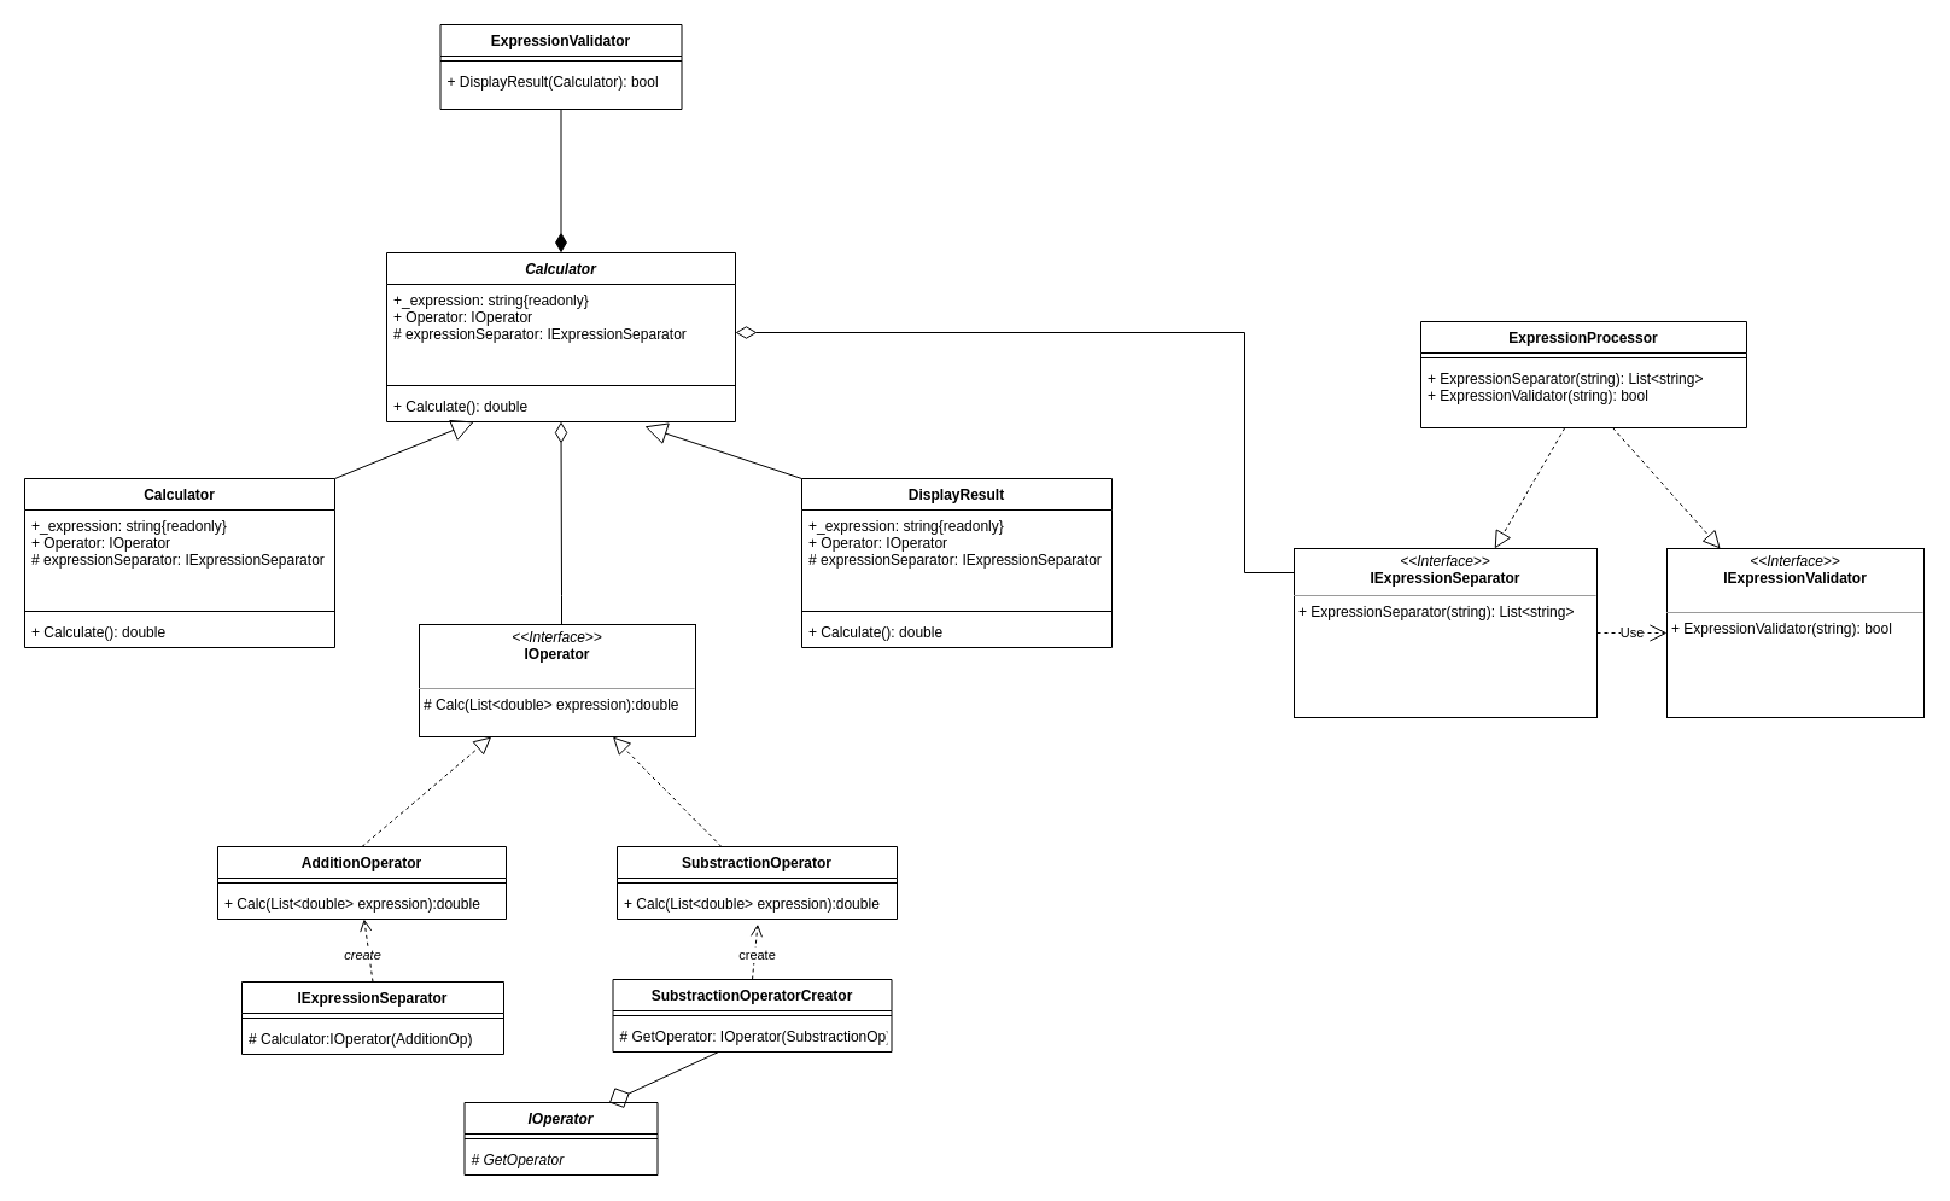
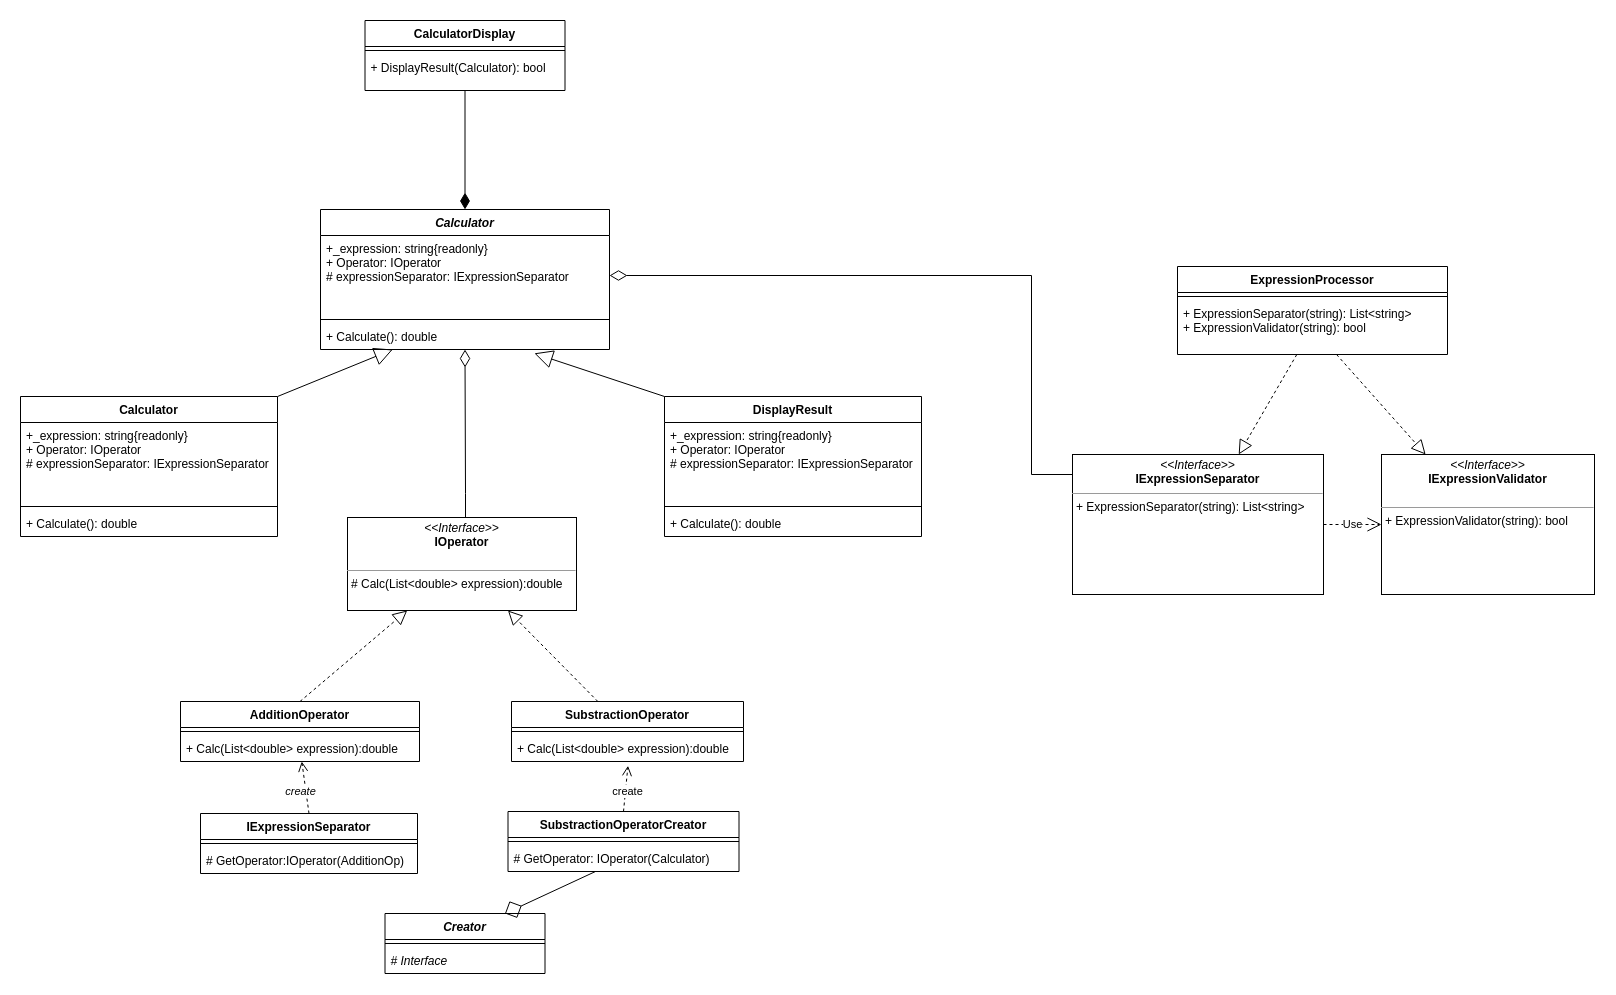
  <mxCell id="0" />
  <mxCell id="1" parent="0" />
  <mxCell id="2" value="ExpressionProcessor" style="swimlane;fontStyle=1;align=center;verticalAlign=top;childLayout=stackLayout;horizontal=1;startSize=26;horizontalStack=0;resizeParent=1;resizeParentMax=0;resizeLast=0;collapsible=1;marginBottom=0;" vertex="1" parent="1"><mxGeometry x="1177" y="266" width="270" height="88" as="geometry" /></mxCell>
  <mxCell id="3" value="" style="line;strokeWidth=1;fillColor=none;align=left;verticalAlign=middle;spacingTop=-1;spacingLeft=3;spacingRight=3;rotatable=0;labelPosition=right;points=[];portConstraint=eastwest;startSize=62;" vertex="1" parent="2"><mxGeometry y="26" width="270" height="8" as="geometry" /></mxCell>
  <mxCell id="4" value="+ ExpressionSeparator(string): List&lt;string&gt;&#10;+ ExpressionValidator(string): bool" style="text;strokeColor=none;fillColor=none;align=left;verticalAlign=top;spacingLeft=4;spacingRight=4;overflow=hidden;rotatable=0;points=[[0,0.5],[1,0.5]];portConstraint=eastwest;startSize=62;" vertex="1" parent="2"><mxGeometry y="34" width="270" height="54" as="geometry" /></mxCell>
  <mxCell id="5" value="SubstractionOperator" style="swimlane;fontStyle=1;align=center;verticalAlign=top;childLayout=stackLayout;horizontal=1;startSize=26;horizontalStack=0;resizeParent=1;resizeParentMax=0;resizeLast=0;collapsible=1;marginBottom=0;" vertex="1" parent="1"><mxGeometry x="511" y="701" width="232" height="60" as="geometry" /></mxCell>
  <mxCell id="6" value="" style="line;strokeWidth=1;fillColor=none;align=left;verticalAlign=middle;spacingTop=-1;spacingLeft=3;spacingRight=3;rotatable=0;labelPosition=right;points=[];portConstraint=eastwest;startSize=62;" vertex="1" parent="5"><mxGeometry y="26" width="232" height="8" as="geometry" /></mxCell>
  <mxCell id="7" value="+ Calc(List&lt;double&gt; expression):double" style="text;strokeColor=none;fillColor=none;align=left;verticalAlign=top;spacingLeft=4;spacingRight=4;overflow=hidden;rotatable=0;points=[[0,0.5],[1,0.5]];portConstraint=eastwest;startSize=62;" vertex="1" parent="5"><mxGeometry y="34" width="232" height="26" as="geometry" /></mxCell>
  <mxCell id="8" value="AdditionOperator" style="swimlane;fontStyle=1;align=center;verticalAlign=top;childLayout=stackLayout;horizontal=1;startSize=26;horizontalStack=0;resizeParent=1;resizeParentMax=0;resizeLast=0;collapsible=1;marginBottom=0;" vertex="1" parent="1"><mxGeometry x="180" y="701" width="239" height="60" as="geometry" /></mxCell>
  <mxCell id="9" value="" style="line;strokeWidth=1;fillColor=none;align=left;verticalAlign=middle;spacingTop=-1;spacingLeft=3;spacingRight=3;rotatable=0;labelPosition=right;points=[];portConstraint=eastwest;startSize=62;" vertex="1" parent="8"><mxGeometry y="26" width="239" height="8" as="geometry" /></mxCell>
  <mxCell id="10" value="+ Calc(List&lt;double&gt; expression):double" style="text;strokeColor=none;fillColor=none;align=left;verticalAlign=top;spacingLeft=4;spacingRight=4;overflow=hidden;rotatable=0;points=[[0,0.5],[1,0.5]];portConstraint=eastwest;startSize=62;" vertex="1" parent="8"><mxGeometry y="34" width="239" height="26" as="geometry" /></mxCell>
- <mxCell id="11" value="IOperator" style="swimlane;fontStyle=3;align=center;verticalAlign=top;childLayout=stackLayout;horizontal=1;startSize=26;horizontalStack=0;resizeParent=1;resizeParentMax=0;resizeLast=0;collapsible=1;marginBottom=0;" vertex="1" parent="1"><mxGeometry x="384.5" y="913" width="160" height="60" as="geometry" /></mxCell>
+ <mxCell id="11" value="Creator" style="swimlane;fontStyle=3;align=center;verticalAlign=top;childLayout=stackLayout;horizontal=1;startSize=26;horizontalStack=0;resizeParent=1;resizeParentMax=0;resizeLast=0;collapsible=1;marginBottom=0;" vertex="1" parent="1"><mxGeometry x="384.5" y="913" width="160" height="60" as="geometry" /></mxCell>
  <mxCell id="12" value="" style="line;strokeWidth=1;fillColor=none;align=left;verticalAlign=middle;spacingTop=-1;spacingLeft=3;spacingRight=3;rotatable=0;labelPosition=right;points=[];portConstraint=eastwest;startSize=62;" vertex="1" parent="11"><mxGeometry y="26" width="160" height="8" as="geometry" /></mxCell>
- <mxCell id="13" value="# GetOperator" style="text;strokeColor=none;fillColor=none;align=left;verticalAlign=top;spacingLeft=4;spacingRight=4;overflow=hidden;rotatable=0;points=[[0,0.5],[1,0.5]];portConstraint=eastwest;startSize=62;fontStyle=2" vertex="1" parent="11"><mxGeometry y="34" width="160" height="26" as="geometry" /></mxCell>
+ <mxCell id="13" value="# Interface" style="text;strokeColor=none;fillColor=none;align=left;verticalAlign=top;spacingLeft=4;spacingRight=4;overflow=hidden;rotatable=0;points=[[0,0.5],[1,0.5]];portConstraint=eastwest;startSize=62;fontStyle=2" vertex="1" parent="11"><mxGeometry y="34" width="160" height="26" as="geometry" /></mxCell>
  <mxCell id="14" value="Calculator" style="swimlane;fontStyle=3;align=center;verticalAlign=top;childLayout=stackLayout;horizontal=1;startSize=26;horizontalStack=0;resizeParent=1;resizeParentMax=0;resizeLast=0;collapsible=1;marginBottom=0;" vertex="1" parent="1"><mxGeometry x="320" y="209" width="289" height="140" as="geometry" /></mxCell>
  <mxCell id="15" value="+_expression: string{readonly}&#10;+ Operator: IOperator&#10;# expressionSeparator: IExpressionSeparator&#10;" style="text;strokeColor=none;fillColor=none;align=left;verticalAlign=top;spacingLeft=4;spacingRight=4;overflow=hidden;rotatable=0;points=[[0,0.5],[1,0.5]];portConstraint=eastwest;startSize=62;" vertex="1" parent="14"><mxGeometry y="26" width="289" height="80" as="geometry" /></mxCell>
  <mxCell id="16" value="" style="line;strokeWidth=1;fillColor=none;align=left;verticalAlign=middle;spacingTop=-1;spacingLeft=3;spacingRight=3;rotatable=0;labelPosition=right;points=[];portConstraint=eastwest;startSize=62;" vertex="1" parent="14"><mxGeometry y="106" width="289" height="8" as="geometry" /></mxCell>
  <mxCell id="17" value="+ Calculate(): double" style="text;strokeColor=none;fillColor=none;align=left;verticalAlign=top;spacingLeft=4;spacingRight=4;overflow=hidden;rotatable=0;points=[[0,0.5],[1,0.5]];portConstraint=eastwest;startSize=62;" vertex="1" parent="14"><mxGeometry y="114" width="289" height="26" as="geometry" /></mxCell>
  <mxCell id="18" style="edgeStyle=orthogonalEdgeStyle;rounded=0;orthogonalLoop=1;jettySize=auto;html=1;startArrow=none;startFill=0;endArrow=diamondThin;endFill=0;startSize=12;endSize=15;entryX=1;entryY=0.5;entryDx=0;entryDy=0;" edge="1" parent="1" source="19" target="15"><mxGeometry relative="1" as="geometry"><Array as="points"><mxPoint x="1031" y="474" /><mxPoint x="1031" y="275" /></Array><mxPoint x="791" y="180" as="targetPoint" /></mxGeometry></mxCell>
  <mxCell id="19" value="&lt;p style=&quot;margin:0px;margin-top:4px;text-align:center;&quot;&gt;&lt;i&gt;&amp;lt;&amp;lt;Interface&amp;gt;&amp;gt;&lt;/i&gt;&lt;br&gt;&lt;b&gt;IExpressionSeparator&lt;/b&gt;&lt;/p&gt;&lt;hr size=&quot;1&quot;&gt;&lt;p style=&quot;margin:0px;margin-left:4px;&quot;&gt;&lt;/p&gt;&lt;p style=&quot;margin:0px;margin-left:4px;&quot;&gt;+ ExpressionSeparator(string): List&amp;lt;string&amp;gt;&lt;/p&gt;" style="verticalAlign=top;align=left;overflow=fill;fontSize=12;fontFamily=Helvetica;html=1;startSize=62;" vertex="1" parent="1"><mxGeometry x="1072" y="454" width="251" height="140" as="geometry" /></mxCell>
  <mxCell id="20" value="&lt;p style=&quot;margin:0px;margin-top:4px;text-align:center;&quot;&gt;&lt;i&gt;&amp;lt;&amp;lt;Interface&amp;gt;&amp;gt;&lt;/i&gt;&lt;br&gt;&lt;b&gt;IExpressionValidator&lt;/b&gt;&lt;/p&gt;&lt;p style=&quot;margin:0px;margin-left:4px;&quot;&gt;&lt;br&gt;&lt;/p&gt;&lt;hr size=&quot;1&quot;&gt;&lt;p style=&quot;margin:0px;margin-left:4px;&quot;&gt;+ ExpressionValidator(string): bool&lt;/p&gt;" style="verticalAlign=top;align=left;overflow=fill;fontSize=12;fontFamily=Helvetica;html=1;startSize=62;" vertex="1" parent="1"><mxGeometry x="1381" y="454" width="213" height="140" as="geometry" /></mxCell>
  <mxCell id="21" style="edgeStyle=orthogonalEdgeStyle;rounded=0;orthogonalLoop=1;jettySize=auto;html=1;startArrow=none;startFill=0;startSize=12;endArrow=diamondThin;endFill=0;endSize=15;entryX=0.5;entryY=1;entryDx=0;entryDy=0;" edge="1" parent="1" source="22" target="14"><mxGeometry relative="1" as="geometry"><mxPoint x="346" y="392" as="targetPoint" /><Array as="points"><mxPoint x="465" y="493" /><mxPoint x="465" y="493" /></Array></mxGeometry></mxCell>
  <mxCell id="22" value="&lt;p style=&quot;margin:0px;margin-top:4px;text-align:center;&quot;&gt;&lt;i&gt;&amp;lt;&amp;lt;Interface&amp;gt;&amp;gt;&lt;/i&gt;&lt;br&gt;&lt;b&gt;IOperator&lt;/b&gt;&lt;/p&gt;&lt;p style=&quot;margin:0px;margin-left:4px;&quot;&gt;&lt;br&gt;&lt;/p&gt;&lt;hr size=&quot;1&quot;&gt;&lt;p style=&quot;margin:0px;margin-left:4px;&quot;&gt;# Calc(List&amp;lt;double&amp;gt; expression):double&lt;/p&gt;" style="verticalAlign=top;align=left;overflow=fill;fontSize=12;fontFamily=Helvetica;html=1;startSize=62;" vertex="1" parent="1"><mxGeometry x="347" y="517" width="229" height="93" as="geometry" /></mxCell>
  <mxCell id="23" value="" style="endArrow=block;dashed=1;endFill=0;endSize=12;html=1;rounded=0;" edge="1" parent="1" source="4" target="19"><mxGeometry width="160" relative="1" as="geometry"><mxPoint x="625" y="648" as="sourcePoint" /><mxPoint x="1163" y="448" as="targetPoint" /></mxGeometry></mxCell>
  <mxCell id="24" value="" style="endArrow=block;dashed=1;endFill=0;endSize=12;html=1;rounded=0;" edge="1" parent="1" source="4" target="20"><mxGeometry width="160" relative="1" as="geometry"><mxPoint x="625" y="648" as="sourcePoint" /><mxPoint x="785" y="648" as="targetPoint" /></mxGeometry></mxCell>
  <mxCell id="25" value="" style="endArrow=block;dashed=1;endFill=0;endSize=12;html=1;rounded=0;exitX=0.5;exitY=0;exitDx=0;exitDy=0;" edge="1" parent="1" source="8" target="22"><mxGeometry width="160" relative="1" as="geometry"><mxPoint x="761" y="532" as="sourcePoint" /><mxPoint x="921" y="532" as="targetPoint" /></mxGeometry></mxCell>
  <mxCell id="26" value="" style="endArrow=block;dashed=1;endFill=0;endSize=12;html=1;rounded=0;" edge="1" parent="1" source="5" target="22"><mxGeometry width="160" relative="1" as="geometry"><mxPoint x="487" y="715" as="sourcePoint" /><mxPoint x="647" y="715" as="targetPoint" /></mxGeometry></mxCell>
  <mxCell id="27" value="" style="html=1;verticalAlign=bottom;endArrow=open;dashed=1;endSize=8;rounded=0;exitX=0.5;exitY=0;exitDx=0;exitDy=0;entryX=0.502;entryY=1.163;entryDx=0;entryDy=0;entryPerimeter=0;" edge="1" parent="1" source="34" target="7"><mxGeometry relative="1" as="geometry"><mxPoint x="535" y="961" as="sourcePoint" /><mxPoint x="544" y="788" as="targetPoint" /></mxGeometry></mxCell>
  <mxCell id="28" value="create" style="edgeLabel;html=1;align=center;verticalAlign=middle;resizable=0;points=[];" vertex="1" connectable="0" parent="27"><mxGeometry x="-0.263" relative="1" as="geometry"><mxPoint x="2" y="-4" as="offset" /></mxGeometry></mxCell>
  <mxCell id="29" value="" style="html=1;verticalAlign=bottom;endArrow=open;dashed=1;endSize=8;rounded=0;exitX=0.5;exitY=0;exitDx=0;exitDy=0;" edge="1" parent="1" source="31" target="10"><mxGeometry relative="1" as="geometry"><mxPoint x="226" y="934" as="sourcePoint" /><mxPoint x="539.76" y="800.434" as="targetPoint" /></mxGeometry></mxCell>
  <mxCell id="30" value="&lt;i&gt;create&lt;/i&gt;" style="edgeLabel;html=1;align=center;verticalAlign=middle;resizable=0;points=[];" vertex="1" connectable="0" parent="29"><mxGeometry x="-0.493" y="-2" relative="1" as="geometry"><mxPoint x="-9" y="-9" as="offset" /></mxGeometry></mxCell>
  <mxCell id="31" value="IExpressionSeparator" style="swimlane;fontStyle=1;align=center;verticalAlign=top;childLayout=stackLayout;horizontal=1;startSize=26;horizontalStack=0;resizeParent=1;resizeParentMax=0;resizeLast=0;collapsible=1;marginBottom=0;" vertex="1" parent="1"><mxGeometry x="200" y="813" width="217" height="60" as="geometry" /></mxCell>
  <mxCell id="32" value="" style="line;strokeWidth=1;fillColor=none;align=left;verticalAlign=middle;spacingTop=-1;spacingLeft=3;spacingRight=3;rotatable=0;labelPosition=right;points=[];portConstraint=eastwest;startSize=62;" vertex="1" parent="31"><mxGeometry y="26" width="217" height="8" as="geometry" /></mxCell>
- <mxCell id="33" value="# Calculator:IOperator(AdditionOp)" style="text;strokeColor=none;fillColor=none;align=left;verticalAlign=top;spacingLeft=4;spacingRight=4;overflow=hidden;rotatable=0;points=[[0,0.5],[1,0.5]];portConstraint=eastwest;startSize=62;" vertex="1" parent="31"><mxGeometry y="34" width="217" height="26" as="geometry" /></mxCell>
+ <mxCell id="33" value="# GetOperator:IOperator(AdditionOp)" style="text;strokeColor=none;fillColor=none;align=left;verticalAlign=top;spacingLeft=4;spacingRight=4;overflow=hidden;rotatable=0;points=[[0,0.5],[1,0.5]];portConstraint=eastwest;startSize=62;" vertex="1" parent="31"><mxGeometry y="34" width="217" height="26" as="geometry" /></mxCell>
  <mxCell id="34" value="SubstractionOperatorCreator" style="swimlane;fontStyle=1;align=center;verticalAlign=top;childLayout=stackLayout;horizontal=1;startSize=26;horizontalStack=0;resizeParent=1;resizeParentMax=0;resizeLast=0;collapsible=1;marginBottom=0;" vertex="1" parent="1"><mxGeometry x="507.5" y="811" width="231" height="60" as="geometry" /></mxCell>
  <mxCell id="35" value="" style="line;strokeWidth=1;fillColor=none;align=left;verticalAlign=middle;spacingTop=-1;spacingLeft=3;spacingRight=3;rotatable=0;labelPosition=right;points=[];portConstraint=eastwest;startSize=62;" vertex="1" parent="34"><mxGeometry y="26" width="231" height="8" as="geometry" /></mxCell>
- <mxCell id="36" value="# GetOperator: IOperator(SubstractionOp)" style="text;strokeColor=none;fillColor=none;align=left;verticalAlign=top;spacingLeft=4;spacingRight=4;overflow=hidden;rotatable=0;points=[[0,0.5],[1,0.5]];portConstraint=eastwest;startSize=62;" vertex="1" parent="34"><mxGeometry y="34" width="231" height="26" as="geometry" /></mxCell>
+ <mxCell id="36" value="# GetOperator: IOperator(Calculator)" style="text;strokeColor=none;fillColor=none;align=left;verticalAlign=top;spacingLeft=4;spacingRight=4;overflow=hidden;rotatable=0;points=[[0,0.5],[1,0.5]];portConstraint=eastwest;startSize=62;" vertex="1" parent="34"><mxGeometry y="34" width="231" height="26" as="geometry" /></mxCell>
  <mxCell id="37" value="" style="endArrow=block;endSize=16;endFill=0;html=1;rounded=0;entryX=0.25;entryY=1;entryDx=0;entryDy=0;exitX=1;exitY=0;exitDx=0;exitDy=0;" edge="1" parent="1" source="39" target="14"><mxGeometry width="160" relative="1" as="geometry"><mxPoint x="280" y="370" as="sourcePoint" /><mxPoint x="360.64" y="295.13" as="targetPoint" /></mxGeometry></mxCell>
  <mxCell id="38" value="" style="endArrow=diamond;endSize=16;endFill=0;html=1;rounded=0;entryX=0.75;entryY=0;entryDx=0;entryDy=0;" edge="1" parent="1" source="36" target="11"><mxGeometry width="160" relative="1" as="geometry"><mxPoint x="252.6" y="951.702" as="sourcePoint" /><mxPoint x="497" y="976" as="targetPoint" /></mxGeometry></mxCell>
  <mxCell id="39" value="Calculator" style="swimlane;fontStyle=1;align=center;verticalAlign=top;childLayout=stackLayout;horizontal=1;startSize=26;horizontalStack=0;resizeParent=1;resizeParentMax=0;resizeLast=0;collapsible=1;marginBottom=0;" vertex="1" parent="1"><mxGeometry x="20" y="396" width="257" height="140" as="geometry" /></mxCell>
  <mxCell id="40" value="+_expression: string{readonly}&#10;+ Operator: IOperator&#10;# expressionSeparator: IExpressionSeparator&#10;" style="text;strokeColor=none;fillColor=none;align=left;verticalAlign=top;spacingLeft=4;spacingRight=4;overflow=hidden;rotatable=0;points=[[0,0.5],[1,0.5]];portConstraint=eastwest;startSize=62;" vertex="1" parent="39"><mxGeometry y="26" width="257" height="80" as="geometry" /></mxCell>
  <mxCell id="41" value="" style="line;strokeWidth=1;fillColor=none;align=left;verticalAlign=middle;spacingTop=-1;spacingLeft=3;spacingRight=3;rotatable=0;labelPosition=right;points=[];portConstraint=eastwest;startSize=62;" vertex="1" parent="39"><mxGeometry y="106" width="257" height="8" as="geometry" /></mxCell>
  <mxCell id="42" value="+ Calculate(): double" style="text;strokeColor=none;fillColor=none;align=left;verticalAlign=top;spacingLeft=4;spacingRight=4;overflow=hidden;rotatable=0;points=[[0,0.5],[1,0.5]];portConstraint=eastwest;startSize=62;" vertex="1" parent="39"><mxGeometry y="114" width="257" height="26" as="geometry" /></mxCell>
  <mxCell id="43" value="DisplayResult" style="swimlane;fontStyle=1;align=center;verticalAlign=top;childLayout=stackLayout;horizontal=1;startSize=26;horizontalStack=0;resizeParent=1;resizeParentMax=0;resizeLast=0;collapsible=1;marginBottom=0;" vertex="1" parent="1"><mxGeometry x="664" y="396" width="257" height="140" as="geometry" /></mxCell>
  <mxCell id="44" value="+_expression: string{readonly}&#10;+ Operator: IOperator&#10;# expressionSeparator: IExpressionSeparator&#10;" style="text;strokeColor=none;fillColor=none;align=left;verticalAlign=top;spacingLeft=4;spacingRight=4;overflow=hidden;rotatable=0;points=[[0,0.5],[1,0.5]];portConstraint=eastwest;startSize=62;" vertex="1" parent="43"><mxGeometry y="26" width="257" height="80" as="geometry" /></mxCell>
  <mxCell id="45" value="" style="line;strokeWidth=1;fillColor=none;align=left;verticalAlign=middle;spacingTop=-1;spacingLeft=3;spacingRight=3;rotatable=0;labelPosition=right;points=[];portConstraint=eastwest;startSize=62;" vertex="1" parent="43"><mxGeometry y="106" width="257" height="8" as="geometry" /></mxCell>
  <mxCell id="46" value="+ Calculate(): double" style="text;strokeColor=none;fillColor=none;align=left;verticalAlign=top;spacingLeft=4;spacingRight=4;overflow=hidden;rotatable=0;points=[[0,0.5],[1,0.5]];portConstraint=eastwest;startSize=62;" vertex="1" parent="43"><mxGeometry y="114" width="257" height="26" as="geometry" /></mxCell>
  <mxCell id="47" value="" style="endArrow=block;endSize=16;endFill=0;html=1;rounded=0;entryX=0.74;entryY=1.148;entryDx=0;entryDy=0;entryPerimeter=0;exitX=0;exitY=0;exitDx=0;exitDy=0;" edge="1" parent="1" source="43" target="17"><mxGeometry width="160" relative="1" as="geometry"><mxPoint x="280" y="370" as="sourcePoint" /><mxPoint x="360.64" y="295.13" as="targetPoint" /></mxGeometry></mxCell>
  <mxCell id="48" value="Use" style="endArrow=open;endSize=12;dashed=1;html=1;rounded=0;exitX=1;exitY=0.5;exitDx=0;exitDy=0;entryX=0;entryY=0.5;entryDx=0;entryDy=0;" edge="1" parent="1" source="19" target="20"><mxGeometry width="160" relative="1" as="geometry"><mxPoint x="1371" y="525" as="sourcePoint" /><mxPoint x="1371" y="480" as="targetPoint" /></mxGeometry></mxCell>
- <mxCell id="49" value="ExpressionValidator" style="swimlane;fontStyle=1;align=center;verticalAlign=top;childLayout=stackLayout;horizontal=1;startSize=26;horizontalStack=0;resizeParent=1;resizeParentMax=0;resizeLast=0;collapsible=1;marginBottom=0;" vertex="1" parent="1"><mxGeometry x="364.5" y="20" width="200" height="70" as="geometry" /></mxCell>
+ <mxCell id="49" value="CalculatorDisplay" style="swimlane;fontStyle=1;align=center;verticalAlign=top;childLayout=stackLayout;horizontal=1;startSize=26;horizontalStack=0;resizeParent=1;resizeParentMax=0;resizeLast=0;collapsible=1;marginBottom=0;" vertex="1" parent="1"><mxGeometry x="364.5" y="20" width="200" height="70" as="geometry" /></mxCell>
  <mxCell id="50" value="" style="line;strokeWidth=1;fillColor=none;align=left;verticalAlign=middle;spacingTop=-1;spacingLeft=3;spacingRight=3;rotatable=0;labelPosition=right;points=[];portConstraint=eastwest;" vertex="1" parent="49"><mxGeometry y="26" width="200" height="8" as="geometry" /></mxCell>
  <mxCell id="51" value="+ DisplayResult(Calculator): bool" style="text;strokeColor=none;fillColor=none;align=left;verticalAlign=top;spacingLeft=4;spacingRight=4;overflow=hidden;rotatable=0;points=[[0,0.5],[1,0.5]];portConstraint=eastwest;" vertex="1" parent="49"><mxGeometry y="34" width="200" height="36" as="geometry" /></mxCell>
  <mxCell id="52" value="&lt;br&gt;" style="endArrow=none;html=1;endSize=12;startArrow=diamondThin;startSize=14;startFill=1;edgeStyle=orthogonalEdgeStyle;align=left;verticalAlign=bottom;rounded=0;exitX=0.5;exitY=0;exitDx=0;exitDy=0;entryX=0.5;entryY=1;entryDx=0;entryDy=0;endFill=0;" edge="1" parent="1" source="14" target="49"><mxGeometry x="-1" y="3" relative="1" as="geometry"><mxPoint x="404.5" y="160" as="sourcePoint" /><mxPoint x="461" y="110" as="targetPoint" /></mxGeometry></mxCell>
